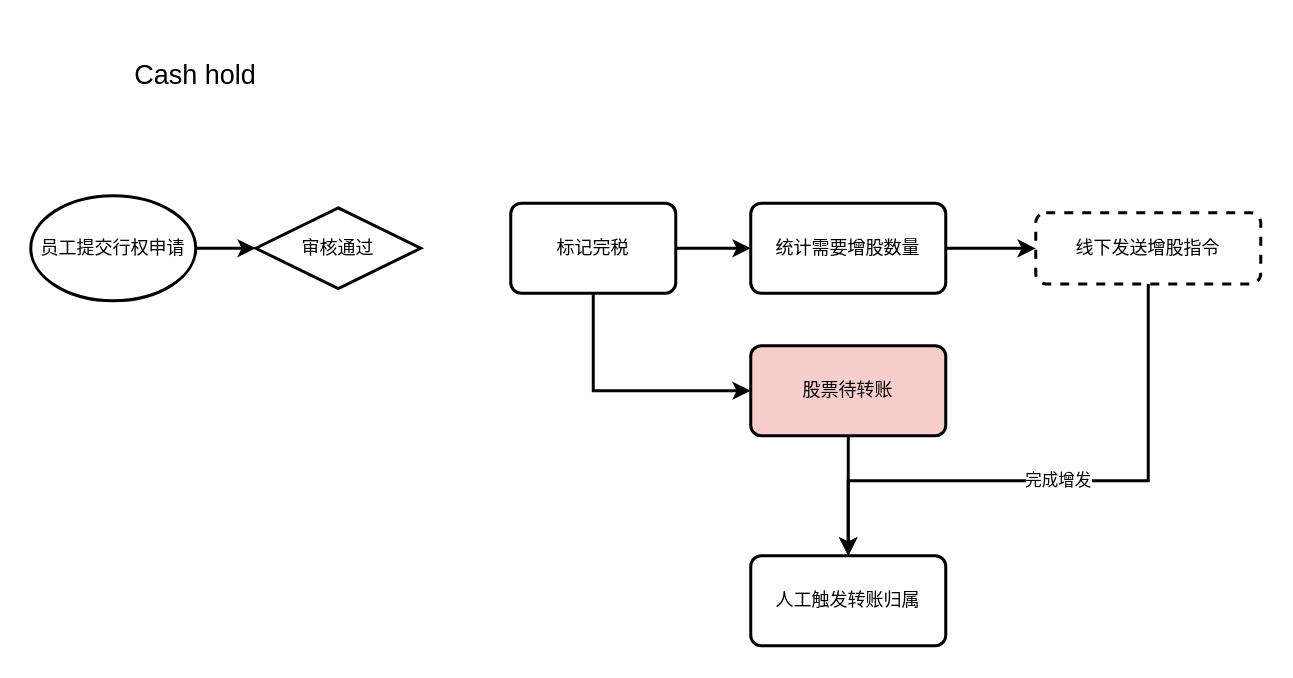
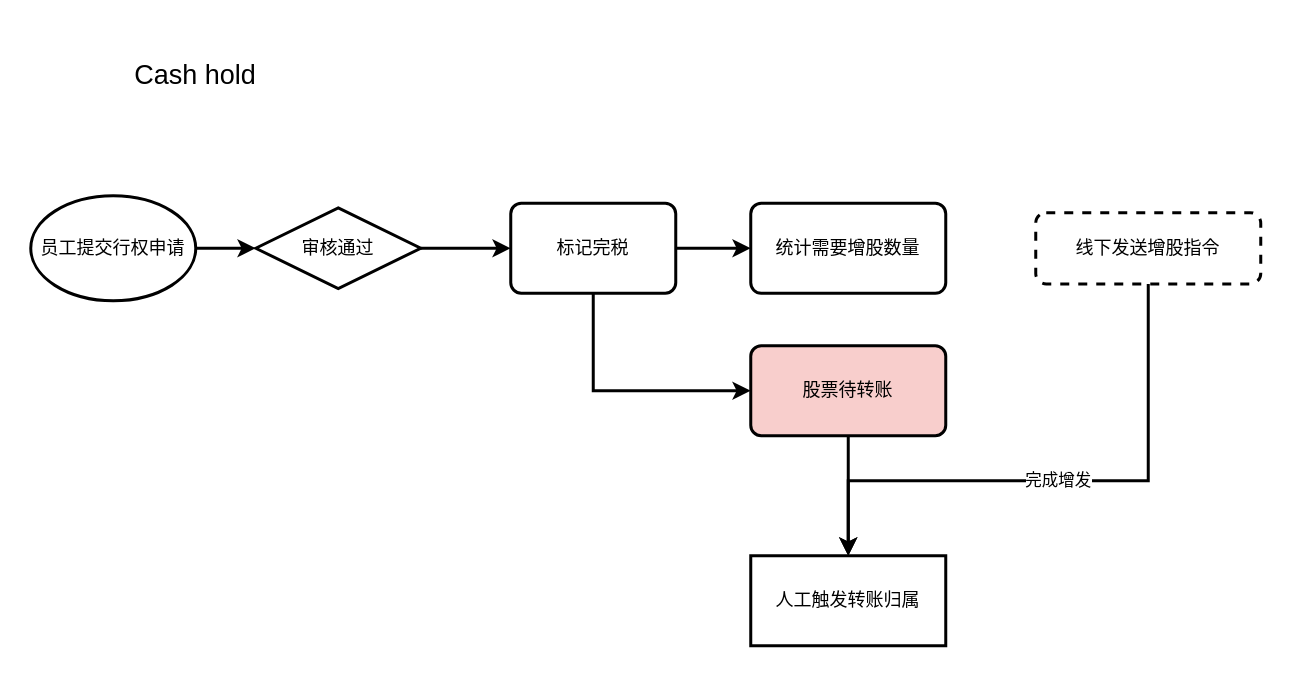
  <mxCell id="0" />
  <mxCell id="1" parent="0" />
  <mxCell id="2" value="&lt;font style=&quot;font-size: 18px&quot;&gt;Cash hold&lt;/font&gt;" style="rounded=1;whiteSpace=wrap;html=1;strokeColor=none;" parent="1" vertex="1"><mxGeometry x="20" y="20" width="220" height="60" as="geometry" /></mxCell>
  <mxCell id="3" value="员工提交行权申请" style="strokeWidth=2;html=1;shape=mxgraph.flowchart.start_1;whiteSpace=wrap;" parent="1" vertex="1"><mxGeometry x="20" y="130" width="110" height="70" as="geometry" /></mxCell>
  <mxCell id="4" value="" style="endArrow=classic;html=1;exitX=1;exitY=0.5;exitDx=0;exitDy=0;exitPerimeter=0;strokeWidth=2;entryX=0;entryY=0.5;entryDx=0;entryDy=0;" parent="1" source="3" target="6" edge="1"><mxGeometry width="50" height="50" relative="1" as="geometry"><mxPoint x="310" y="290" as="sourcePoint" /><mxPoint x="180" y="165" as="targetPoint" /></mxGeometry></mxCell>
+ <mxCell id="5" style="edgeStyle=orthogonalEdgeStyle;rounded=0;orthogonalLoop=1;jettySize=auto;html=1;exitX=1;exitY=0.5;exitDx=0;exitDy=0;entryX=0;entryY=0.5;entryDx=0;entryDy=0;strokeWidth=2;" parent="1" source="6" target="9" edge="1"><mxGeometry relative="1" as="geometry" /></mxCell>
  <mxCell id="6" value="审核通过" style="rhombus;whiteSpace=wrap;html=1;absoluteArcSize=1;arcSize=14;strokeWidth=2;" parent="1" vertex="1"><mxGeometry x="170" y="138.13" width="110" height="53.75" as="geometry" /></mxCell>
  <mxCell id="7" style="edgeStyle=orthogonalEdgeStyle;rounded=0;orthogonalLoop=1;jettySize=auto;html=1;strokeWidth=2;" edge="1" parent="1" source="9" target="13"><mxGeometry relative="1" as="geometry" /></mxCell>
  <mxCell id="8" style="edgeStyle=orthogonalEdgeStyle;rounded=0;orthogonalLoop=1;jettySize=auto;html=1;exitX=0.5;exitY=1;exitDx=0;exitDy=0;strokeWidth=2;entryX=0;entryY=0.5;entryDx=0;entryDy=0;" edge="1" parent="1" source="9" target="15"><mxGeometry relative="1" as="geometry"><mxPoint x="580" y="300" as="targetPoint" /></mxGeometry></mxCell>
  <mxCell id="9" value="标记完税" style="rounded=1;whiteSpace=wrap;html=1;absoluteArcSize=1;arcSize=14;strokeWidth=2;" parent="1" vertex="1"><mxGeometry x="340" y="135" width="110" height="60" as="geometry" /></mxCell>
  <mxCell id="10" value="完成增发" style="edgeStyle=orthogonalEdgeStyle;rounded=0;orthogonalLoop=1;jettySize=auto;html=1;exitX=0.5;exitY=1;exitDx=0;exitDy=0;strokeWidth=2;" edge="1" parent="1" source="11" target="16"><mxGeometry relative="1" as="geometry"><Array as="points"><mxPoint x="765" y="320" /><mxPoint x="565" y="320" /></Array></mxGeometry></mxCell>
  <mxCell id="11" value="线下发送增股指令" style="rounded=1;whiteSpace=wrap;html=1;absoluteArcSize=1;arcSize=14;strokeWidth=2;dashed=1;" parent="1" vertex="1"><mxGeometry x="690" y="141.26" width="150" height="47.49" as="geometry" /></mxCell>
- <mxCell id="12" style="edgeStyle=orthogonalEdgeStyle;rounded=0;orthogonalLoop=1;jettySize=auto;html=1;strokeWidth=2;" edge="1" parent="1" source="13" target="11"><mxGeometry relative="1" as="geometry" /></mxCell>
  <mxCell id="13" value="统计需要增股数量" style="rounded=1;whiteSpace=wrap;html=1;absoluteArcSize=1;arcSize=14;strokeWidth=2;" vertex="1" parent="1"><mxGeometry x="500" y="135.01" width="130" height="60" as="geometry" /></mxCell>
  <mxCell id="14" style="edgeStyle=orthogonalEdgeStyle;rounded=0;orthogonalLoop=1;jettySize=auto;html=1;exitX=0.5;exitY=1;exitDx=0;exitDy=0;strokeWidth=2;" edge="1" parent="1" source="15" target="16"><mxGeometry relative="1" as="geometry" /></mxCell>
  <mxCell id="15" value="股票待转账" style="rounded=1;whiteSpace=wrap;html=1;absoluteArcSize=1;arcSize=14;strokeWidth=2;fillColor=#f8cecc;" vertex="1" parent="1"><mxGeometry x="500" y="230" width="130" height="60" as="geometry" /></mxCell>
- <mxCell id="16" value="人工触发转账归属" style="rounded=1;whiteSpace=wrap;html=1;absoluteArcSize=1;arcSize=14;strokeWidth=2;" vertex="1" parent="1"><mxGeometry x="500" y="370" width="130" height="60" as="geometry" /></mxCell>
+ <mxCell id="16" value="人工触发转账归属" style="whiteSpace=wrap;html=1;absoluteArcSize=1;arcSize=14;strokeWidth=2;rounded=0;" vertex="1" parent="1"><mxGeometry x="500" y="370" width="130" height="60" as="geometry" /></mxCell>
